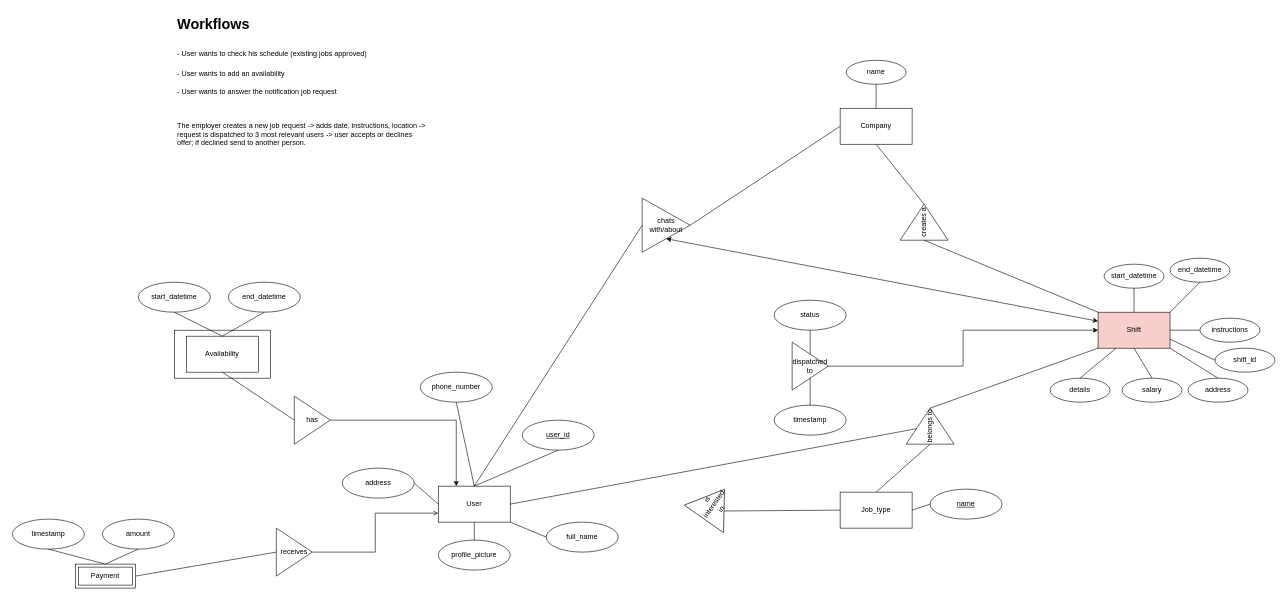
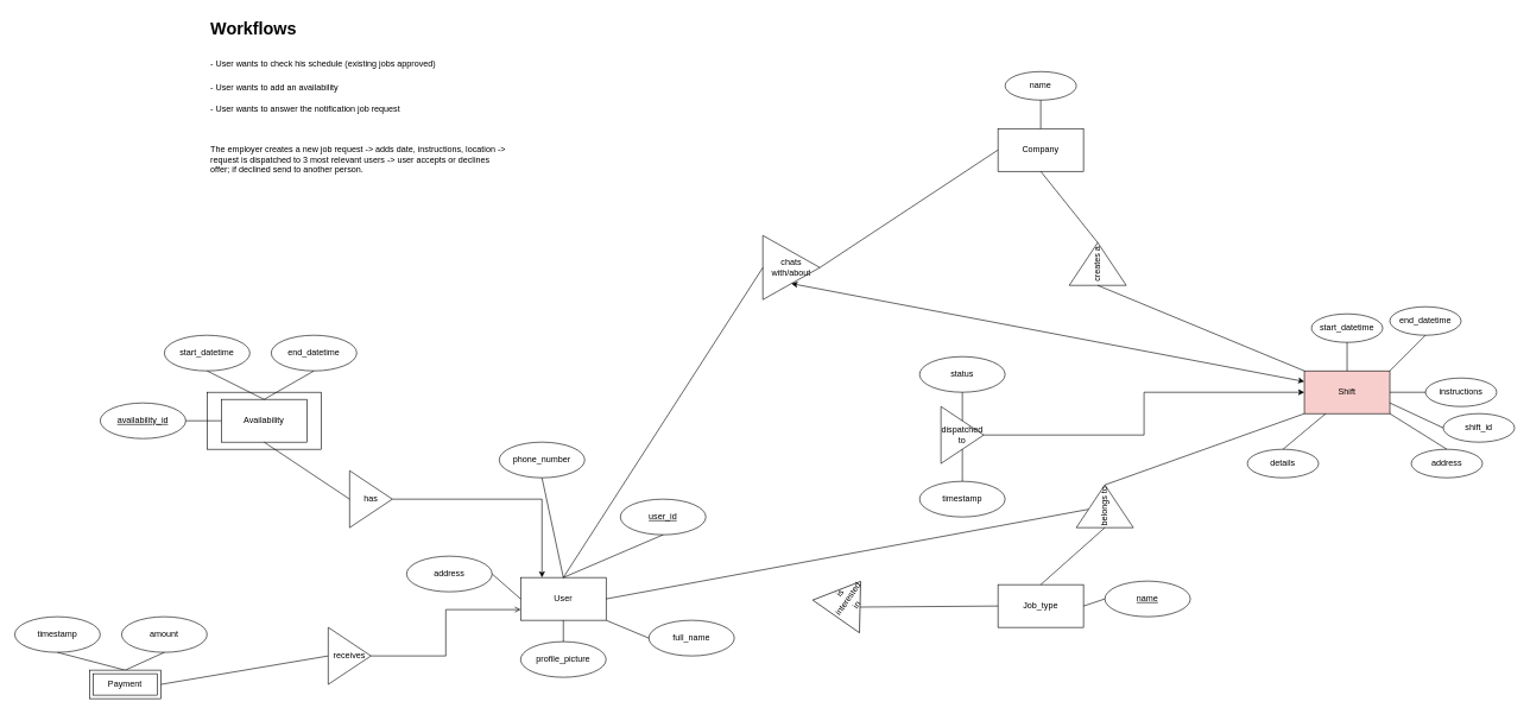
  <mxCell id="0" />
  <mxCell id="1" parent="0" />
  <mxCell id="2" value="" style="rounded=0;whiteSpace=wrap;html=1;" vertex="1" parent="1"><mxGeometry x="290" y="550" width="160" height="80" as="geometry" /></mxCell>
  <mxCell id="3" value="&lt;h1&gt;&lt;span&gt;Workflows&lt;/span&gt;&lt;/h1&gt;&lt;h1&gt;&lt;span style=&quot;font-size: 12px ; font-weight: normal&quot;&gt;- User wants to check his schedule (existing jobs approved)&lt;/span&gt;&lt;br&gt;&lt;/h1&gt;&lt;div&gt;&lt;span style=&quot;font-size: 12px ; font-weight: normal&quot;&gt;- User wants to add an availability&lt;/span&gt;&lt;/div&gt;&lt;div&gt;&lt;span style=&quot;font-size: 12px ; font-weight: normal&quot;&gt;&lt;br&gt;&lt;/span&gt;&lt;/div&gt;&lt;div&gt;- User wants to answer the notification job request&lt;/div&gt;&lt;div&gt;&lt;br&gt;&lt;/div&gt;&lt;div&gt;&lt;br&gt;&lt;/div&gt;&lt;div&gt;&lt;br&gt;&lt;/div&gt;&lt;div&gt;The employer creates a new job request -&amp;gt; adds date, instructions, location -&amp;gt; request is dispatched to 3 most relevant users -&amp;gt; user accepts or declines offer; if declined send to another person.&lt;/div&gt;&lt;div&gt;&lt;br&gt;&lt;/div&gt;" style="text;html=1;strokeColor=none;fillColor=none;spacing=5;spacingTop=-20;whiteSpace=wrap;overflow=hidden;rounded=0;" vertex="1" parent="1"><mxGeometry x="290" y="20" width="430" height="260" as="geometry" /></mxCell>
  <mxCell id="4" value="User" style="rounded=0;whiteSpace=wrap;html=1;" vertex="1" parent="1"><mxGeometry x="730" y="810" width="120" height="60" as="geometry" /></mxCell>
  <mxCell id="5" value="full_name" style="ellipse;whiteSpace=wrap;html=1;" vertex="1" parent="1"><mxGeometry x="910" y="870" width="120" height="50" as="geometry" /></mxCell>
  <mxCell id="6" value="address" style="ellipse;whiteSpace=wrap;html=1;" vertex="1" parent="1"><mxGeometry x="570" y="780" width="120" height="50" as="geometry" /></mxCell>
  <mxCell id="7" value="phone_number" style="ellipse;whiteSpace=wrap;html=1;" vertex="1" parent="1"><mxGeometry x="700" y="620" width="120" height="50" as="geometry" /></mxCell>
  <mxCell id="8" value="profile_picture" style="ellipse;whiteSpace=wrap;html=1;" vertex="1" parent="1"><mxGeometry x="730" y="900" width="120" height="50" as="geometry" /></mxCell>
  <mxCell id="9" value="" style="endArrow=none;html=1;entryX=0.5;entryY=1;entryDx=0;entryDy=0;exitX=0.5;exitY=0;exitDx=0;exitDy=0;" edge="1" parent="1" source="4" target="7"><mxGeometry width="50" height="50" relative="1" as="geometry"><mxPoint x="730" y="820" as="sourcePoint" /><mxPoint x="780" y="770" as="targetPoint" /></mxGeometry></mxCell>
  <mxCell id="10" value="" style="endArrow=none;html=1;entryX=1;entryY=0.5;entryDx=0;entryDy=0;exitX=0;exitY=0.5;exitDx=0;exitDy=0;" edge="1" parent="1" source="4" target="6"><mxGeometry width="50" height="50" relative="1" as="geometry"><mxPoint x="800" y="820" as="sourcePoint" /><mxPoint x="800" y="790" as="targetPoint" /></mxGeometry></mxCell>
  <mxCell id="11" value="" style="endArrow=none;html=1;exitX=0.5;exitY=1;exitDx=0;exitDy=0;entryX=0.5;entryY=0;entryDx=0;entryDy=0;" edge="1" parent="1" source="4" target="8"><mxGeometry width="50" height="50" relative="1" as="geometry"><mxPoint x="740" y="850" as="sourcePoint" /><mxPoint x="720" y="920" as="targetPoint" /></mxGeometry></mxCell>
  <mxCell id="12" value="" style="endArrow=none;html=1;exitX=0;exitY=0.5;exitDx=0;exitDy=0;entryX=1;entryY=1;entryDx=0;entryDy=0;" edge="1" parent="1" source="5" target="4"><mxGeometry width="50" height="50" relative="1" as="geometry"><mxPoint x="800" y="880" as="sourcePoint" /><mxPoint x="800" y="910" as="targetPoint" /></mxGeometry></mxCell>
  <mxCell id="13" value="Job_type" style="rounded=0;whiteSpace=wrap;html=1;" vertex="1" parent="1"><mxGeometry x="1400" y="820" width="120" height="60" as="geometry" /></mxCell>
  <mxCell id="14" value="&lt;u&gt;name&lt;/u&gt;" style="ellipse;whiteSpace=wrap;html=1;" vertex="1" parent="1"><mxGeometry x="1550" y="815" width="120" height="50" as="geometry" /></mxCell>
  <mxCell id="15" value="" style="endArrow=none;html=1;exitX=0;exitY=0.5;exitDx=0;exitDy=0;entryX=1;entryY=0.5;entryDx=0;entryDy=0;" edge="1" parent="1" source="14" target="13"><mxGeometry width="50" height="50" relative="1" as="geometry"><mxPoint x="1470" y="880" as="sourcePoint" /><mxPoint x="1470" y="910" as="targetPoint" /></mxGeometry></mxCell>
  <mxCell id="16" value="&lt;u&gt;user_id&lt;/u&gt;" style="ellipse;whiteSpace=wrap;html=1;" vertex="1" parent="1"><mxGeometry x="870" y="700" width="120" height="50" as="geometry" /></mxCell>
  <mxCell id="17" value="" style="endArrow=none;html=1;entryX=0.5;entryY=1;entryDx=0;entryDy=0;" edge="1" parent="1" target="16"><mxGeometry width="50" height="50" relative="1" as="geometry"><mxPoint x="790" y="810" as="sourcePoint" /><mxPoint x="920" y="750" as="targetPoint" /></mxGeometry></mxCell>
  <mxCell id="18" value="" style="endArrow=none;html=1;exitX=1;exitY=0.5;exitDx=0;exitDy=0;" edge="1" parent="1" source="4" target="21"><mxGeometry width="50" height="50" relative="1" as="geometry"><mxPoint x="910" y="840" as="sourcePoint" /><mxPoint x="1110" y="840" as="targetPoint" /></mxGeometry></mxCell>
  <mxCell id="19" value="is interested in" style="triangle;whiteSpace=wrap;html=1;rotation=-55;" vertex="1" parent="1"><mxGeometry x="1160" y="800" width="60" height="80" as="geometry" /></mxCell>
  <mxCell id="20" value="" style="endArrow=none;html=1;exitX=0.5;exitY=1;exitDx=0;exitDy=0;entryX=0;entryY=0.5;entryDx=0;entryDy=0;" edge="1" parent="1" source="19" target="13"><mxGeometry width="50" height="50" relative="1" as="geometry"><mxPoint x="1290" y="880" as="sourcePoint" /><mxPoint x="1340" y="830" as="targetPoint" /></mxGeometry></mxCell>
  <mxCell id="21" value="belongs to" style="triangle;whiteSpace=wrap;html=1;rotation=-90;" vertex="1" parent="1"><mxGeometry x="1520" y="670" width="60" height="80" as="geometry" /></mxCell>
  <mxCell id="22" value="" style="endArrow=none;html=1;entryX=0;entryY=0.5;entryDx=0;entryDy=0;exitX=0.5;exitY=0;exitDx=0;exitDy=0;" edge="1" parent="1" source="13" target="21"><mxGeometry width="50" height="50" relative="1" as="geometry"><mxPoint x="1410" y="790" as="sourcePoint" /><mxPoint x="1460" y="740" as="targetPoint" /></mxGeometry></mxCell>
  <mxCell id="23" value="" style="endArrow=none;html=1;entryX=0;entryY=1;entryDx=0;entryDy=0;exitX=1;exitY=0.5;exitDx=0;exitDy=0;" edge="1" parent="1" source="21" target="28"><mxGeometry width="50" height="50" relative="1" as="geometry"><mxPoint x="1390" y="700" as="sourcePoint" /><mxPoint x="1390" y="580" as="targetPoint" /></mxGeometry></mxCell>
  <mxCell id="24" value="Company" style="rounded=0;whiteSpace=wrap;html=1;" vertex="1" parent="1"><mxGeometry x="1400" y="180" width="120" height="60" as="geometry" /></mxCell>
  <mxCell id="25" value="creates a" style="triangle;whiteSpace=wrap;html=1;rotation=-90;" vertex="1" parent="1"><mxGeometry x="1510" y="330" width="60" height="80" as="geometry" /></mxCell>
  <mxCell id="26" value="" style="endArrow=none;html=1;entryX=0.5;entryY=1;entryDx=0;entryDy=0;exitX=1;exitY=0.5;exitDx=0;exitDy=0;" edge="1" parent="1" source="25" target="24"><mxGeometry width="50" height="50" relative="1" as="geometry"><mxPoint x="1430" y="330" as="sourcePoint" /><mxPoint x="1480" y="280" as="targetPoint" /></mxGeometry></mxCell>
  <mxCell id="27" value="" style="endArrow=none;html=1;entryX=0;entryY=0.5;entryDx=0;entryDy=0;exitX=0;exitY=0;exitDx=0;exitDy=0;" edge="1" parent="1" source="28" target="25"><mxGeometry width="50" height="50" relative="1" as="geometry"><mxPoint x="1420" y="480" as="sourcePoint" /><mxPoint x="1470" y="430" as="targetPoint" /></mxGeometry></mxCell>
  <mxCell id="28" value="Shift" style="rounded=0;whiteSpace=wrap;html=1;fillColor=#f8cecc;" vertex="1" parent="1"><mxGeometry x="1830" y="520" width="120" height="60" as="geometry" /></mxCell>
  <mxCell id="29" style="edgeStyle=orthogonalEdgeStyle;rounded=0;orthogonalLoop=1;jettySize=auto;html=1;entryX=0;entryY=0.5;entryDx=0;entryDy=0;" edge="1" parent="1" source="30" target="28"><mxGeometry relative="1" as="geometry" /></mxCell>
  <mxCell id="30" value="dispatched to" style="triangle;whiteSpace=wrap;html=1;" vertex="1" parent="1"><mxGeometry x="1320" y="570" width="60" height="80" as="geometry" /></mxCell>
  <mxCell id="31" value="start_datetime" style="ellipse;whiteSpace=wrap;html=1;" vertex="1" parent="1"><mxGeometry x="1840" y="440" width="100" height="40" as="geometry" /></mxCell>
  <mxCell id="32" value="" style="endArrow=none;html=1;entryX=0.5;entryY=1;entryDx=0;entryDy=0;exitX=0.5;exitY=0;exitDx=0;exitDy=0;" edge="1" parent="1" source="28" target="31"><mxGeometry width="50" height="50" relative="1" as="geometry"><mxPoint x="1800" y="530" as="sourcePoint" /><mxPoint x="1850" y="480" as="targetPoint" /></mxGeometry></mxCell>
  <mxCell id="33" value="name" style="ellipse;whiteSpace=wrap;html=1;" vertex="1" parent="1"><mxGeometry x="1410" y="100" width="100" height="40" as="geometry" /></mxCell>
  <mxCell id="34" value="" style="endArrow=none;html=1;entryX=0.5;entryY=1;entryDx=0;entryDy=0;exitX=0.5;exitY=0;exitDx=0;exitDy=0;" edge="1" parent="1" source="24" target="33"><mxGeometry width="50" height="50" relative="1" as="geometry"><mxPoint x="1320" y="280" as="sourcePoint" /><mxPoint x="1370" y="230" as="targetPoint" /></mxGeometry></mxCell>
  <mxCell id="35" value="instructions" style="ellipse;whiteSpace=wrap;html=1;" vertex="1" parent="1"><mxGeometry x="2000" y="530" width="100" height="40" as="geometry" /></mxCell>
  <mxCell id="36" value="" style="endArrow=none;html=1;entryX=0;entryY=0.5;entryDx=0;entryDy=0;exitX=1;exitY=0.5;exitDx=0;exitDy=0;" edge="1" parent="1" target="35" source="28"><mxGeometry width="50" height="50" relative="1" as="geometry"><mxPoint x="2030" y="580" as="sourcePoint" /><mxPoint x="1990" y="540" as="targetPoint" /></mxGeometry></mxCell>
- <mxCell id="37" value="salary" style="ellipse;whiteSpace=wrap;html=1;" vertex="1" parent="1"><mxGeometry x="1870" y="630" width="100" height="40" as="geometry" /></mxCell>
- <mxCell id="38" value="" style="endArrow=none;html=1;entryX=0.5;entryY=0;entryDx=0;entryDy=0;exitX=0.5;exitY=1;exitDx=0;exitDy=0;" edge="1" parent="1" target="37" source="28"><mxGeometry width="50" height="50" relative="1" as="geometry"><mxPoint x="1930" y="670" as="sourcePoint" /><mxPoint x="1890" y="630" as="targetPoint" /></mxGeometry></mxCell>
  <mxCell id="39" value="details" style="ellipse;whiteSpace=wrap;html=1;" vertex="1" parent="1"><mxGeometry x="1750" y="630" width="100" height="40" as="geometry" /></mxCell>
  <mxCell id="40" value="" style="endArrow=none;html=1;entryX=0.5;entryY=0;entryDx=0;entryDy=0;exitX=0.25;exitY=1;exitDx=0;exitDy=0;" edge="1" parent="1" target="39" source="28"><mxGeometry width="50" height="50" relative="1" as="geometry"><mxPoint x="1840" y="690" as="sourcePoint" /><mxPoint x="1800" y="650" as="targetPoint" /></mxGeometry></mxCell>
  <mxCell id="41" value="address" style="ellipse;whiteSpace=wrap;html=1;" vertex="1" parent="1"><mxGeometry x="1980" y="630" width="100" height="40" as="geometry" /></mxCell>
  <mxCell id="42" value="" style="endArrow=none;html=1;entryX=0.5;entryY=0;entryDx=0;entryDy=0;exitX=1;exitY=1;exitDx=0;exitDy=0;" edge="1" parent="1" target="41" source="28"><mxGeometry width="50" height="50" relative="1" as="geometry"><mxPoint x="2040" y="700" as="sourcePoint" /><mxPoint x="2000" y="660" as="targetPoint" /></mxGeometry></mxCell>
  <mxCell id="43" value="end_datetime" style="ellipse;whiteSpace=wrap;html=1;" vertex="1" parent="1"><mxGeometry x="1950" y="430" width="100" height="40" as="geometry" /></mxCell>
  <mxCell id="44" value="" style="endArrow=none;html=1;entryX=0.5;entryY=1;entryDx=0;entryDy=0;exitX=1;exitY=0;exitDx=0;exitDy=0;" edge="1" parent="1" target="43" source="28"><mxGeometry width="50" height="50" relative="1" as="geometry"><mxPoint x="1940" y="570" as="sourcePoint" /><mxPoint x="1900" y="530" as="targetPoint" /></mxGeometry></mxCell>
  <mxCell id="45" value="Availability" style="rounded=0;whiteSpace=wrap;html=1;" vertex="1" parent="1"><mxGeometry x="310" y="560" width="120" height="60" as="geometry" /></mxCell>
  <mxCell id="46" value="start_datetime" style="ellipse;whiteSpace=wrap;html=1;" vertex="1" parent="1"><mxGeometry x="230" y="470" width="120" height="50" as="geometry" /></mxCell>
  <mxCell id="47" value="" style="endArrow=none;html=1;entryX=0.5;entryY=1;entryDx=0;entryDy=0;exitX=0.5;exitY=0;exitDx=0;exitDy=0;" edge="1" parent="1" source="45" target="46"><mxGeometry width="50" height="50" relative="1" as="geometry"><mxPoint x="310" y="570" as="sourcePoint" /><mxPoint x="360" y="520" as="targetPoint" /></mxGeometry></mxCell>
  <mxCell id="48" value="end_datetime" style="ellipse;whiteSpace=wrap;html=1;" vertex="1" parent="1"><mxGeometry x="380" y="470" width="120" height="50" as="geometry" /></mxCell>
  <mxCell id="49" value="" style="endArrow=none;html=1;entryX=0.5;entryY=1;entryDx=0;entryDy=0;" edge="1" parent="1" target="48"><mxGeometry width="50" height="50" relative="1" as="geometry"><mxPoint x="370" y="560" as="sourcePoint" /><mxPoint x="500" y="500" as="targetPoint" /></mxGeometry></mxCell>
  <mxCell id="50" style="edgeStyle=orthogonalEdgeStyle;rounded=0;orthogonalLoop=1;jettySize=auto;html=1;entryX=0.25;entryY=0;entryDx=0;entryDy=0;" edge="1" parent="1" source="51" target="4"><mxGeometry relative="1" as="geometry" /></mxCell>
  <mxCell id="51" value="has" style="triangle;whiteSpace=wrap;html=1;" vertex="1" parent="1"><mxGeometry x="490" y="660" width="60" height="80" as="geometry" /></mxCell>
  <mxCell id="52" value="" style="endArrow=none;html=1;entryX=0.5;entryY=1;entryDx=0;entryDy=0;exitX=0;exitY=0.5;exitDx=0;exitDy=0;" edge="1" parent="1" source="51" target="45"><mxGeometry width="50" height="50" relative="1" as="geometry"><mxPoint x="380" y="690" as="sourcePoint" /><mxPoint x="430" y="640" as="targetPoint" /></mxGeometry></mxCell>
  <mxCell id="53" value="timestamp" style="ellipse;whiteSpace=wrap;html=1;" vertex="1" parent="1"><mxGeometry x="20" y="865" width="120" height="50" as="geometry" /></mxCell>
  <mxCell id="54" value="" style="endArrow=none;html=1;entryX=0.5;entryY=1;entryDx=0;entryDy=0;exitX=0.5;exitY=0;exitDx=0;exitDy=0;" edge="1" parent="1" source="66" target="53"><mxGeometry width="50" height="50" relative="1" as="geometry"><mxPoint x="160" y="955" as="sourcePoint" /><mxPoint x="150" y="915" as="targetPoint" /></mxGeometry></mxCell>
  <mxCell id="55" value="amount" style="ellipse;whiteSpace=wrap;html=1;" vertex="1" parent="1"><mxGeometry x="170" y="865" width="120" height="50" as="geometry" /></mxCell>
  <mxCell id="56" value="" style="endArrow=none;html=1;entryX=0.5;entryY=1;entryDx=0;entryDy=0;exitX=0.5;exitY=0;exitDx=0;exitDy=0;" edge="1" parent="1" target="55" source="66"><mxGeometry width="50" height="50" relative="1" as="geometry"><mxPoint x="160" y="955" as="sourcePoint" /><mxPoint x="290" y="895" as="targetPoint" /></mxGeometry></mxCell>
  <mxCell id="57" value="status" style="ellipse;whiteSpace=wrap;html=1;" vertex="1" parent="1"><mxGeometry x="1290" y="500" width="120" height="50" as="geometry" /></mxCell>
  <mxCell id="58" value="" style="endArrow=none;html=1;entryX=0.5;entryY=1;entryDx=0;entryDy=0;exitX=0.5;exitY=0;exitDx=0;exitDy=0;" edge="1" parent="1" target="57" source="30"><mxGeometry width="50" height="50" relative="1" as="geometry"><mxPoint x="1210" y="520" as="sourcePoint" /><mxPoint x="1200" y="480" as="targetPoint" /></mxGeometry></mxCell>
  <mxCell id="59" value="timestamp" style="ellipse;whiteSpace=wrap;html=1;" vertex="1" parent="1"><mxGeometry x="1290" y="675" width="120" height="50" as="geometry" /></mxCell>
  <mxCell id="60" value="" style="endArrow=none;html=1;entryX=0.5;entryY=0;entryDx=0;entryDy=0;exitX=0.5;exitY=1;exitDx=0;exitDy=0;" edge="1" parent="1" target="59" source="30"><mxGeometry width="50" height="50" relative="1" as="geometry"><mxPoint x="1230" y="570" as="sourcePoint" /><mxPoint x="1080" y="460" as="targetPoint" /></mxGeometry></mxCell>
+ <mxCell id="61" value="&lt;u&gt;availability_id&lt;/u&gt;" style="ellipse;whiteSpace=wrap;html=1;" vertex="1" parent="1"><mxGeometry x="140" y="565" width="120" height="50" as="geometry" /></mxCell>
+ <mxCell id="62" value="" style="endArrow=none;html=1;entryX=0;entryY=0.5;entryDx=0;entryDy=0;exitX=1;exitY=0.5;exitDx=0;exitDy=0;" edge="1" parent="1" source="61" target="45"><mxGeometry width="50" height="50" relative="1" as="geometry"><mxPoint x="260" y="710" as="sourcePoint" /><mxPoint x="310" y="660" as="targetPoint" /></mxGeometry></mxCell>
  <mxCell id="63" value="shift_id" style="ellipse;whiteSpace=wrap;html=1;" vertex="1" parent="1"><mxGeometry x="2025" y="580" width="100" height="40" as="geometry" /></mxCell>
  <mxCell id="64" value="" style="endArrow=none;html=1;entryX=0;entryY=0.5;entryDx=0;entryDy=0;exitX=1;exitY=0.75;exitDx=0;exitDy=0;" edge="1" parent="1" target="63" source="28"><mxGeometry width="50" height="50" relative="1" as="geometry"><mxPoint x="1975" y="590" as="sourcePoint" /><mxPoint x="2015" y="580" as="targetPoint" /></mxGeometry></mxCell>
  <mxCell id="65" value="" style="endArrow=none;html=1;exitX=1;exitY=0.5;exitDx=0;exitDy=0;entryX=0;entryY=0.5;entryDx=0;entryDy=0;" edge="1" parent="1" source="66" target="68"><mxGeometry width="50" height="50" relative="1" as="geometry"><mxPoint x="250" y="970" as="sourcePoint" /><mxPoint x="370" y="920" as="targetPoint" /></mxGeometry></mxCell>
  <mxCell id="66" value="Payment" style="shape=ext;margin=3;double=1;whiteSpace=wrap;html=1;align=center;" vertex="1" parent="1"><mxGeometry x="125" y="940" width="100" height="40" as="geometry" /></mxCell>
  <mxCell id="67" style="edgeStyle=orthogonalEdgeStyle;rounded=0;orthogonalLoop=1;jettySize=auto;html=1;entryX=0;entryY=0.75;entryDx=0;entryDy=0;endArrow=open;" edge="1" parent="1" source="68" target="4"><mxGeometry relative="1" as="geometry" /></mxCell>
  <mxCell id="68" value="receives" style="triangle;whiteSpace=wrap;html=1;" vertex="1" parent="1"><mxGeometry x="460" y="880" width="60" height="80" as="geometry" /></mxCell>
  <mxCell id="69" value="chats with/about" style="triangle;whiteSpace=wrap;html=1;" vertex="1" parent="1"><mxGeometry x="1070" y="330" width="80" height="90" as="geometry" /></mxCell>
  <mxCell id="70" value="" style="endArrow=none;html=1;entryX=0;entryY=0.5;entryDx=0;entryDy=0;exitX=0.5;exitY=0;exitDx=0;exitDy=0;" edge="1" parent="1" source="4" target="69"><mxGeometry width="50" height="50" relative="1" as="geometry"><mxPoint x="890" y="540" as="sourcePoint" /><mxPoint x="940" y="490" as="targetPoint" /></mxGeometry></mxCell>
  <mxCell id="71" value="" style="endArrow=none;html=1;exitX=1;exitY=0.5;exitDx=0;exitDy=0;entryX=0;entryY=0.5;entryDx=0;entryDy=0;" edge="1" parent="1" source="69" target="24"><mxGeometry width="50" height="50" relative="1" as="geometry"><mxPoint x="1160" y="300" as="sourcePoint" /><mxPoint x="1210" y="250" as="targetPoint" /></mxGeometry></mxCell>
  <mxCell id="72" value="" style="endArrow=classic;startArrow=classic;html=1;exitX=0.5;exitY=1;exitDx=0;exitDy=0;entryX=0;entryY=0.25;entryDx=0;entryDy=0;" edge="1" parent="1" source="69" target="28"><mxGeometry width="50" height="50" relative="1" as="geometry"><mxPoint x="1280" y="430" as="sourcePoint" /><mxPoint x="1330" y="380" as="targetPoint" /></mxGeometry></mxCell>
